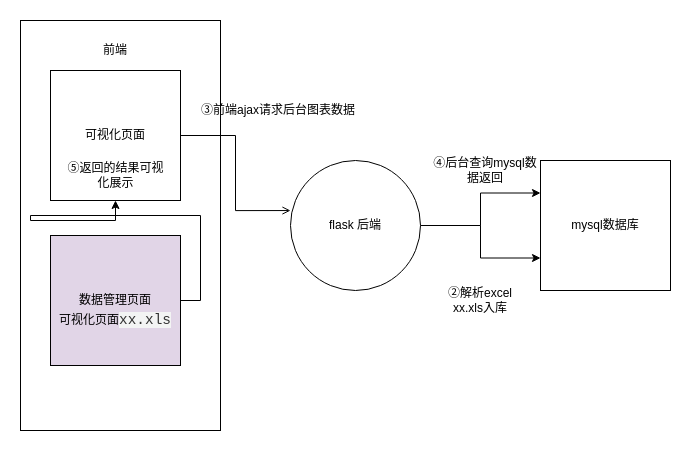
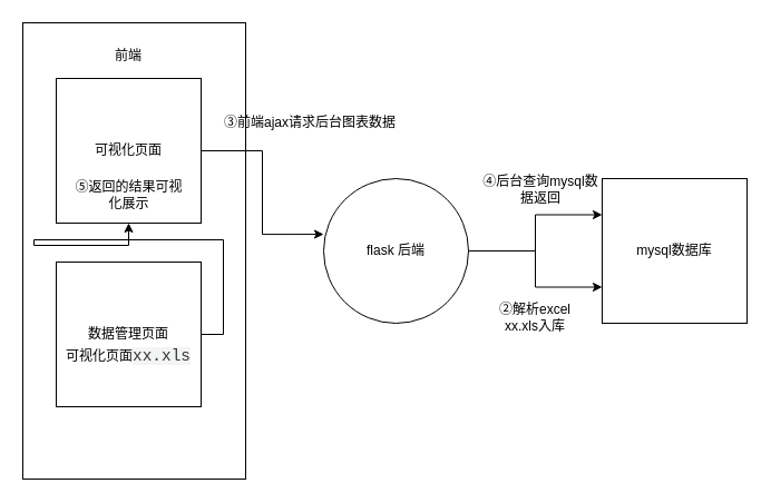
  <mxCell id="0" />
  <mxCell id="1" parent="0" />
  <mxCell id="2" value="" style="rounded=0;whiteSpace=wrap;html=1;fillColor=none;" vertex="1" parent="1"><mxGeometry x="20" y="20" width="200" height="410" as="geometry" /></mxCell>
  <mxCell id="3" style="edgeStyle=orthogonalEdgeStyle;rounded=0;orthogonalLoop=1;jettySize=auto;html=1;exitX=1;exitY=0.5;exitDx=0;exitDy=0;" edge="1" parent="1" source="4" target="6"><mxGeometry relative="1" as="geometry" /></mxCell>
- <mxCell id="4" value="数据管理页面" style="whiteSpace=wrap;html=1;aspect=fixed;fillColor=#e1d5e7;" vertex="1" parent="1"><mxGeometry x="50" y="235" width="130" height="130" as="geometry" /></mxCell>
- <mxCell id="5" style="edgeStyle=orthogonalEdgeStyle;rounded=0;orthogonalLoop=1;jettySize=auto;html=1;entryX=0;entryY=0.385;entryDx=0;entryDy=0;entryPerimeter=0;endArrow=open;" edge="1" parent="1" source="6" target="9"><mxGeometry relative="1" as="geometry" /></mxCell>
+ <mxCell id="4" value="数据管理页面" style="whiteSpace=wrap;html=1;aspect=fixed;" vertex="1" parent="1"><mxGeometry x="50" y="235" width="130" height="130" as="geometry" /></mxCell>
+ <mxCell id="5" style="edgeStyle=orthogonalEdgeStyle;rounded=0;orthogonalLoop=1;jettySize=auto;html=1;entryX=0;entryY=0.385;entryDx=0;entryDy=0;entryPerimeter=0;" edge="1" parent="1" source="6" target="9"><mxGeometry relative="1" as="geometry" /></mxCell>
  <mxCell id="6" value="可视化页面" style="whiteSpace=wrap;html=1;aspect=fixed;" vertex="1" parent="1"><mxGeometry x="50" y="70" width="130" height="130" as="geometry" /></mxCell>
  <mxCell id="7" style="edgeStyle=orthogonalEdgeStyle;rounded=0;orthogonalLoop=1;jettySize=auto;html=1;entryX=0;entryY=0.75;entryDx=0;entryDy=0;" edge="1" parent="1" source="9" target="10"><mxGeometry relative="1" as="geometry" /></mxCell>
  <mxCell id="8" style="edgeStyle=orthogonalEdgeStyle;rounded=0;orthogonalLoop=1;jettySize=auto;html=1;entryX=0;entryY=0.25;entryDx=0;entryDy=0;" edge="1" parent="1" source="9" target="10"><mxGeometry relative="1" as="geometry" /></mxCell>
  <mxCell id="9" value="flask 后端" style="ellipse;whiteSpace=wrap;html=1;aspect=fixed;" vertex="1" parent="1"><mxGeometry x="290" y="160" width="130" height="130" as="geometry" /></mxCell>
  <mxCell id="10" value="mysql数据库" style="whiteSpace=wrap;html=1;aspect=fixed;" vertex="1" parent="1"><mxGeometry x="540" y="160" width="130" height="130" as="geometry" /></mxCell>
  <mxCell id="11" value="&lt;div&gt;可视化页面&lt;span style=&quot;color: rgb(51 , 51 , 51) ; font-family: &amp;#34;lucida console&amp;#34; , &amp;#34;consolas&amp;#34; , &amp;#34;courier&amp;#34; , monospace ; font-size: 14.4px ; font-style: normal ; font-weight: 400 ; letter-spacing: normal ; text-align: left ; text-indent: 0px ; text-transform: none ; white-space: pre-wrap ; word-spacing: 0px ; background-color: rgb(243 , 244 , 244) ; display: inline ; float: none&quot;&gt;xx.xls&lt;/span&gt;&lt;/div&gt;" style="text;html=1;strokeColor=none;fillColor=none;align=center;verticalAlign=middle;whiteSpace=wrap;rounded=0;" vertex="1" parent="1"><mxGeometry x="40" y="310" width="150" height="20" as="geometry" /></mxCell>
- <mxCell id="12" value="②解析excel xx.xls入库" style="text;html=1;strokeColor=none;fillColor=none;align=center;verticalAlign=middle;whiteSpace=wrap;rounded=0;" vertex="1" parent="1"><mxGeometry x="435" y="285" width="90" height="30" as="geometry" /></mxCell>
+ <mxCell id="12" value="②解析excel xx.xls入库" style="text;html=1;strokeColor=none;fillColor=none;align=center;verticalAlign=middle;whiteSpace=wrap;rounded=0;" vertex="1" parent="1"><mxGeometry x="435" y="270" width="90" height="30" as="geometry" /></mxCell>
  <mxCell id="13" value="③前端ajax请求后台图表数据" style="text;html=1;strokeColor=none;fillColor=none;align=center;verticalAlign=middle;whiteSpace=wrap;rounded=0;" vertex="1" parent="1"><mxGeometry x="183" y="100" width="190" height="20" as="geometry" /></mxCell>
  <mxCell id="14" value="④后台查询mysql数据返回" style="text;html=1;strokeColor=none;fillColor=none;align=center;verticalAlign=middle;whiteSpace=wrap;rounded=0;" vertex="1" parent="1"><mxGeometry x="430" y="160" width="110" height="20" as="geometry" /></mxCell>
  <mxCell id="15" value="⑤返回的结果可视化展示" style="text;html=1;strokeColor=none;fillColor=none;align=center;verticalAlign=middle;whiteSpace=wrap;rounded=0;" vertex="1" parent="1"><mxGeometry x="63.5" y="160" width="103" height="30" as="geometry" /></mxCell>
  <mxCell id="16" value="前端" style="text;html=1;strokeColor=none;fillColor=none;align=center;verticalAlign=middle;whiteSpace=wrap;rounded=0;" vertex="1" parent="1"><mxGeometry x="95" y="40" width="40" height="20" as="geometry" /></mxCell>
